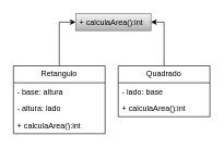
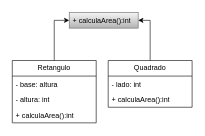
  <mxCell id="0" />
  <mxCell id="1" parent="0" />
  <mxCell id="2" style="edgeStyle=orthogonalEdgeStyle;rounded=0;orthogonalLoop=1;jettySize=auto;html=1;exitX=0.5;exitY=0;exitDx=0;exitDy=0;entryX=0;entryY=0.5;entryDx=0;entryDy=0;" edge="1" parent="1" source="3" target="7"><mxGeometry relative="1" as="geometry" /></mxCell>
  <mxCell id="3" value="Retangulo" style="swimlane;fontStyle=0;childLayout=stackLayout;horizontal=1;startSize=26;fillColor=none;horizontalStack=0;resizeParent=1;resizeParentMax=0;resizeLast=0;collapsible=1;marginBottom=0;whiteSpace=wrap;html=1;" vertex="1" parent="1"><mxGeometry x="20" y="100" width="140" height="104" as="geometry" /></mxCell>
  <mxCell id="4" value="- base: altura&amp;nbsp;" style="text;strokeColor=none;fillColor=none;align=left;verticalAlign=top;spacingLeft=4;spacingRight=4;overflow=hidden;rotatable=0;points=[[0,0.5],[1,0.5]];portConstraint=eastwest;whiteSpace=wrap;html=1;" vertex="1" parent="3"><mxGeometry y="26" width="140" height="26" as="geometry" /></mxCell>
- <mxCell id="5" value="- altura: lado" style="text;strokeColor=none;fillColor=none;align=left;verticalAlign=top;spacingLeft=4;spacingRight=4;overflow=hidden;rotatable=0;points=[[0,0.5],[1,0.5]];portConstraint=eastwest;whiteSpace=wrap;html=1;" vertex="1" parent="3"><mxGeometry y="52" width="140" height="26" as="geometry" /></mxCell>
+ <mxCell id="5" value="- altura: int" style="text;strokeColor=none;fillColor=none;align=left;verticalAlign=top;spacingLeft=4;spacingRight=4;overflow=hidden;rotatable=0;points=[[0,0.5],[1,0.5]];portConstraint=eastwest;whiteSpace=wrap;html=1;" vertex="1" parent="3"><mxGeometry y="52" width="140" height="26" as="geometry" /></mxCell>
  <mxCell id="6" value="+ calculaArea():int" style="text;strokeColor=none;fillColor=none;align=left;verticalAlign=top;spacingLeft=4;spacingRight=4;overflow=hidden;rotatable=0;points=[[0,0.5],[1,0.5]];portConstraint=eastwest;whiteSpace=wrap;html=1;" vertex="1" parent="3"><mxGeometry y="78" width="140" height="26" as="geometry" /></mxCell>
  <mxCell id="7" value="+ calculaArea():int" style="text;align=left;verticalAlign=top;spacingLeft=4;spacingRight=4;overflow=hidden;rotatable=0;points=[[0,0.5],[1,0.5]];portConstraint=eastwest;whiteSpace=wrap;html=1;rounded=0;glass=0;fillColor=#f5f5f5;strokeColor=#666666;gradientColor=#b3b3b3;" vertex="1" parent="1"><mxGeometry x="115" y="20" width="115" height="26" as="geometry" /></mxCell>
  <mxCell id="8" style="edgeStyle=orthogonalEdgeStyle;rounded=0;orthogonalLoop=1;jettySize=auto;html=1;exitX=0.5;exitY=0;exitDx=0;exitDy=0;entryX=1;entryY=0.5;entryDx=0;entryDy=0;" edge="1" parent="1" source="9" target="7"><mxGeometry relative="1" as="geometry" /></mxCell>
  <mxCell id="9" value="Quadrado" style="swimlane;fontStyle=0;childLayout=stackLayout;horizontal=1;startSize=26;fillColor=none;horizontalStack=0;resizeParent=1;resizeParentMax=0;resizeLast=0;collapsible=1;marginBottom=0;whiteSpace=wrap;html=1;" vertex="1" parent="1"><mxGeometry x="180" y="100" width="140" height="78" as="geometry" /></mxCell>
- <mxCell id="10" value="- lado: base" style="text;strokeColor=none;fillColor=none;align=left;verticalAlign=top;spacingLeft=4;spacingRight=4;overflow=hidden;rotatable=0;points=[[0,0.5],[1,0.5]];portConstraint=eastwest;whiteSpace=wrap;html=1;" vertex="1" parent="9"><mxGeometry y="26" width="140" height="26" as="geometry" /></mxCell>
+ <mxCell id="10" value="- lado: int" style="text;strokeColor=none;fillColor=none;align=left;verticalAlign=top;spacingLeft=4;spacingRight=4;overflow=hidden;rotatable=0;points=[[0,0.5],[1,0.5]];portConstraint=eastwest;whiteSpace=wrap;html=1;" vertex="1" parent="9"><mxGeometry y="26" width="140" height="26" as="geometry" /></mxCell>
  <mxCell id="11" value="+ calculaArea():int" style="text;strokeColor=none;fillColor=none;align=left;verticalAlign=top;spacingLeft=4;spacingRight=4;overflow=hidden;rotatable=0;points=[[0,0.5],[1,0.5]];portConstraint=eastwest;whiteSpace=wrap;html=1;" vertex="1" parent="9"><mxGeometry y="52" width="140" height="26" as="geometry" /></mxCell>
